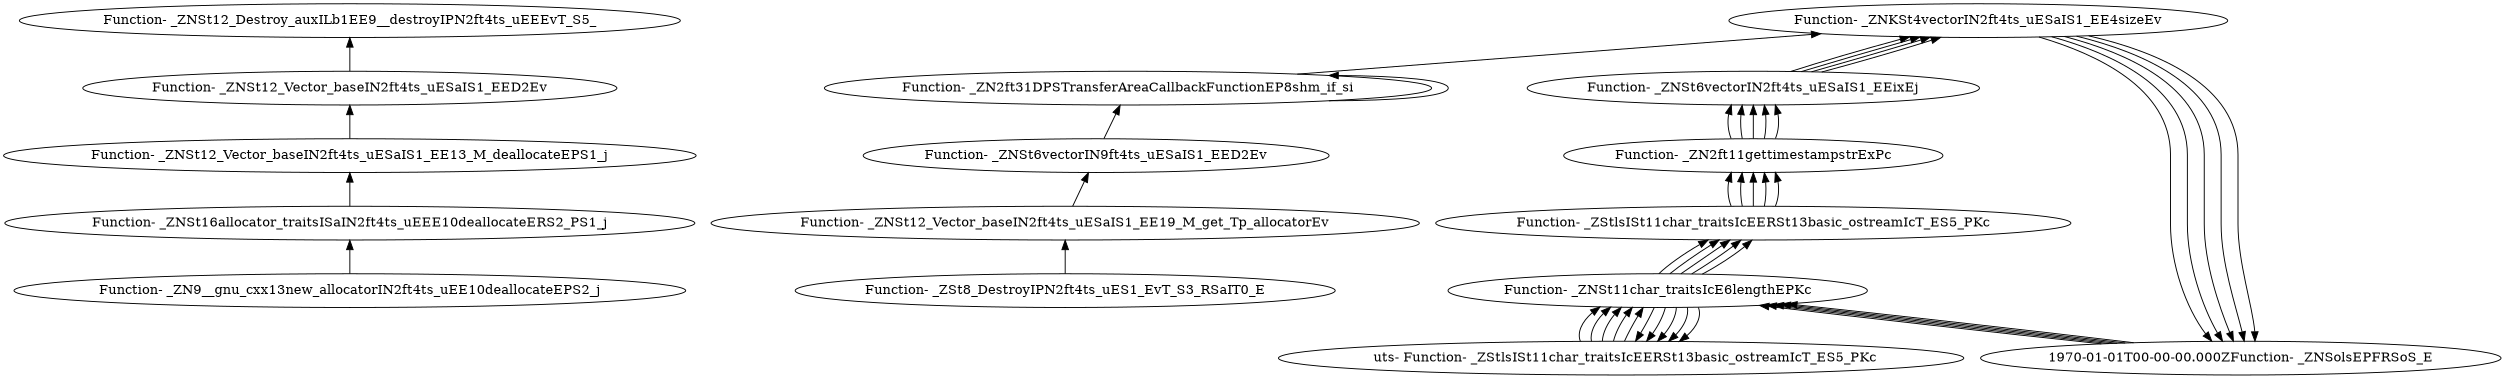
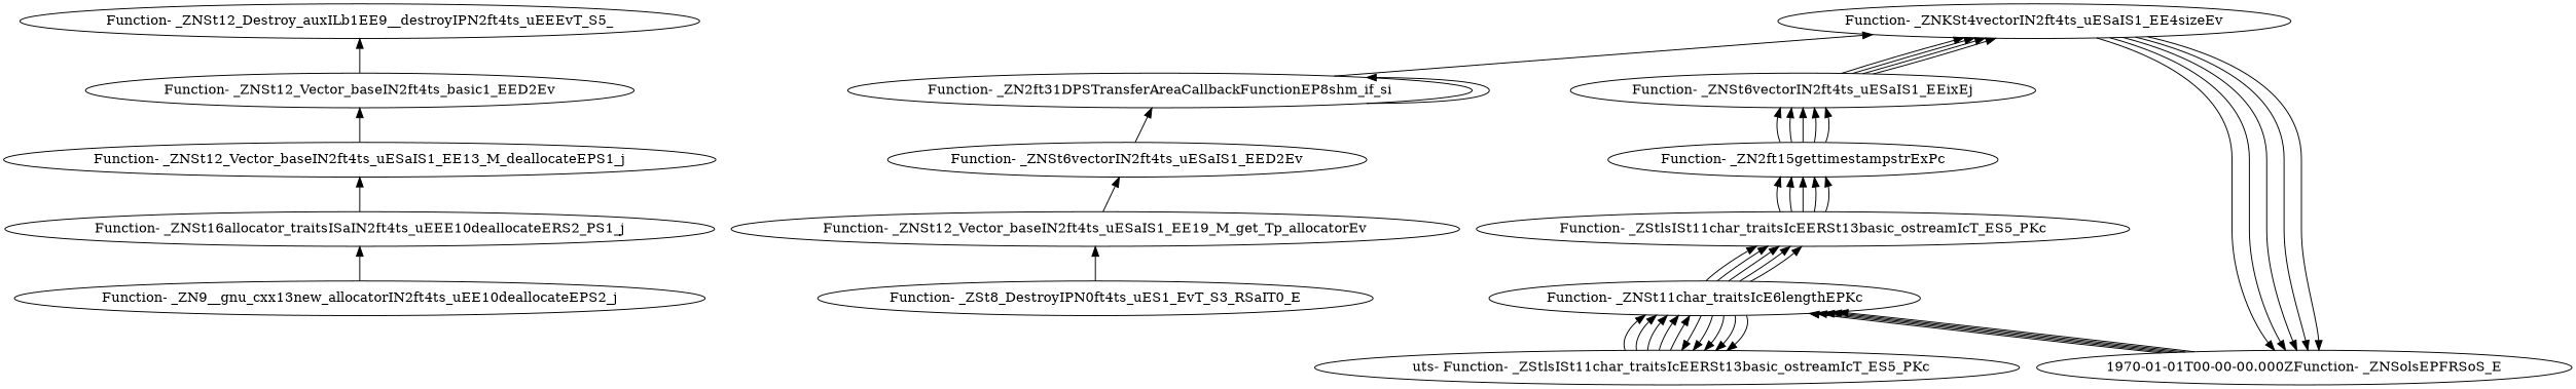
  digraph {
    edge [dir=back]
    "Function- _ZNSt16allocator_traitsISaIN2ft4ts_uEEE10deallocateERS2_PS1_j"
    "Function- _ZN9__gnu_cxx13new_allocatorIN2ft4ts_uEE10deallocateEPS2_j"
    "Function- _ZNSt12_Vector_baseIN2ft4ts_uESaIS1_EE13_M_deallocateEPS1_j"
-   "Function- _ZNSt12_Vector_baseIN2ft4ts_uESaIS1_EED2Ev"
+   "Function- _ZNSt12_Vector_baseIN2ft4ts_uESaIS1_EED2Ev" [label="Function- _ZNSt12_Vector_baseIN2ft4ts_basic1_EED2Ev"]
    "Function- _ZNSt12_Destroy_auxILb1EE9__destroyIPN2ft4ts_uEEEvT_S5_"
    "Function- _ZNSt12_Vector_baseIN2ft4ts_uESaIS1_EE19_M_get_Tp_allocatorEv"
-   "Function- _ZSt8_DestroyIPN2ft4ts_uES1_EvT_S3_RSaIT0_E"
-   "Function- _ZNSt6vectorIN2ft4ts_uESaIS1_EED2Ev" [label="Function- _ZNSt6vectorIN9ft4ts_uESaIS1_EED2Ev"]
+   "Function- _ZSt8_DestroyIPN2ft4ts_uES1_EvT_S3_RSaIT0_E" [label="Function- _ZSt8_DestroyIPN0ft4ts_uES1_EvT_S3_RSaIT0_E"]
+   "Function- _ZNSt6vectorIN2ft4ts_uESaIS1_EED2Ev"
    "Function- _ZN2ft31DPSTransferAreaCallbackFunctionEP8shm_if_si"
    n10 [label="Function- _ZNKSt4vectorIN2ft4ts_uESaIS1_EE4sizeEv"]
    "Function- _ZNSt6vectorIN2ft4ts_uESaIS1_EEixEj"
-   "Function- _ZN2ft15gettimestampstrExPc" [label="Function- _ZN2ft11gettimestampstrExPc"]
+   "Function- _ZN2ft15gettimestampstrExPc"
    "1970-01-01T00-00-00.000ZFunction- _ZNSolsEPFRSoS_E"
    "Function- _ZNSt11char_traitsIcE6lengthEPKc"
    "  uts- Function- _ZStlsISt11char_traitsIcEERSt13basic_ostreamIcT_ES5_PKc"
    "Function- _ZStlsISt11char_traitsIcEERSt13basic_ostreamIcT_ES5_PKc"
    "Function- _ZNSt16allocator_traitsISaIN2ft4ts_uEEE10deallocateERS2_PS1_j" -> "Function- _ZN9__gnu_cxx13new_allocatorIN2ft4ts_uEE10deallocateEPS2_j"
    "Function- _ZNSt12_Vector_baseIN2ft4ts_uESaIS1_EE13_M_deallocateEPS1_j" -> "Function- _ZNSt16allocator_traitsISaIN2ft4ts_uEEE10deallocateERS2_PS1_j"
    "Function- _ZNSt12_Vector_baseIN2ft4ts_uESaIS1_EED2Ev" -> "Function- _ZNSt12_Vector_baseIN2ft4ts_uESaIS1_EE13_M_deallocateEPS1_j"
    "Function- _ZNSt12_Destroy_auxILb1EE9__destroyIPN2ft4ts_uEEEvT_S5_" -> "Function- _ZNSt12_Vector_baseIN2ft4ts_uESaIS1_EED2Ev"
    "Function- _ZNSt12_Vector_baseIN2ft4ts_uESaIS1_EE19_M_get_Tp_allocatorEv" -> "Function- _ZSt8_DestroyIPN2ft4ts_uES1_EvT_S3_RSaIT0_E"
    "Function- _ZNSt6vectorIN2ft4ts_uESaIS1_EED2Ev" -> "Function- _ZNSt12_Vector_baseIN2ft4ts_uESaIS1_EE19_M_get_Tp_allocatorEv"
    "Function- _ZN2ft31DPSTransferAreaCallbackFunctionEP8shm_if_si" -> "Function- _ZNSt6vectorIN2ft4ts_uESaIS1_EED2Ev"
    "Function- _ZN2ft31DPSTransferAreaCallbackFunctionEP8shm_if_si" -> "Function- _ZN2ft31DPSTransferAreaCallbackFunctionEP8shm_if_si"
    n10 -> "Function- _ZN2ft31DPSTransferAreaCallbackFunctionEP8shm_if_si"
    n10 -> "Function- _ZNSt6vectorIN2ft4ts_uESaIS1_EEixEj"
    n10 -> "Function- _ZNSt6vectorIN2ft4ts_uESaIS1_EEixEj"
    n10 -> "Function- _ZNSt6vectorIN2ft4ts_uESaIS1_EEixEj"
    n10 -> "Function- _ZNSt6vectorIN2ft4ts_uESaIS1_EEixEj"
    "Function- _ZNSt6vectorIN2ft4ts_uESaIS1_EEixEj" -> "Function- _ZN2ft15gettimestampstrExPc"
    "Function- _ZNSt6vectorIN2ft4ts_uESaIS1_EEixEj" -> "Function- _ZN2ft15gettimestampstrExPc"
    "Function- _ZNSt6vectorIN2ft4ts_uESaIS1_EEixEj" -> "Function- _ZN2ft15gettimestampstrExPc"
    "Function- _ZNSt6vectorIN2ft4ts_uESaIS1_EEixEj" -> "Function- _ZN2ft15gettimestampstrExPc"
    "Function- _ZNSt6vectorIN2ft4ts_uESaIS1_EEixEj" -> "Function- _ZN2ft15gettimestampstrExPc"
    "Function- _ZN2ft15gettimestampstrExPc" -> "Function- _ZStlsISt11char_traitsIcEERSt13basic_ostreamIcT_ES5_PKc"
    "Function- _ZN2ft15gettimestampstrExPc" -> "Function- _ZStlsISt11char_traitsIcEERSt13basic_ostreamIcT_ES5_PKc"
    "Function- _ZN2ft15gettimestampstrExPc" -> "Function- _ZStlsISt11char_traitsIcEERSt13basic_ostreamIcT_ES5_PKc"
    "Function- _ZN2ft15gettimestampstrExPc" -> "Function- _ZStlsISt11char_traitsIcEERSt13basic_ostreamIcT_ES5_PKc"
    "Function- _ZN2ft15gettimestampstrExPc" -> "Function- _ZStlsISt11char_traitsIcEERSt13basic_ostreamIcT_ES5_PKc"
    "1970-01-01T00-00-00.000ZFunction- _ZNSolsEPFRSoS_E" -> n10
    "1970-01-01T00-00-00.000ZFunction- _ZNSolsEPFRSoS_E" -> n10
    "1970-01-01T00-00-00.000ZFunction- _ZNSolsEPFRSoS_E" -> n10
    "1970-01-01T00-00-00.000ZFunction- _ZNSolsEPFRSoS_E" -> n10
    "1970-01-01T00-00-00.000ZFunction- _ZNSolsEPFRSoS_E" -> n10
    "Function- _ZNSt11char_traitsIcE6lengthEPKc" -> "1970-01-01T00-00-00.000ZFunction- _ZNSolsEPFRSoS_E"
    "Function- _ZNSt11char_traitsIcE6lengthEPKc" -> "1970-01-01T00-00-00.000ZFunction- _ZNSolsEPFRSoS_E"
    "Function- _ZNSt11char_traitsIcE6lengthEPKc" -> "1970-01-01T00-00-00.000ZFunction- _ZNSolsEPFRSoS_E"
    "Function- _ZNSt11char_traitsIcE6lengthEPKc" -> "1970-01-01T00-00-00.000ZFunction- _ZNSolsEPFRSoS_E"
    "Function- _ZNSt11char_traitsIcE6lengthEPKc" -> "1970-01-01T00-00-00.000ZFunction- _ZNSolsEPFRSoS_E"
    "Function- _ZNSt11char_traitsIcE6lengthEPKc" -> "  uts- Function- _ZStlsISt11char_traitsIcEERSt13basic_ostreamIcT_ES5_PKc"
    "Function- _ZNSt11char_traitsIcE6lengthEPKc" -> "  uts- Function- _ZStlsISt11char_traitsIcEERSt13basic_ostreamIcT_ES5_PKc"
    "Function- _ZNSt11char_traitsIcE6lengthEPKc" -> "  uts- Function- _ZStlsISt11char_traitsIcEERSt13basic_ostreamIcT_ES5_PKc"
    "Function- _ZNSt11char_traitsIcE6lengthEPKc" -> "  uts- Function- _ZStlsISt11char_traitsIcEERSt13basic_ostreamIcT_ES5_PKc"
    "Function- _ZNSt11char_traitsIcE6lengthEPKc" -> "  uts- Function- _ZStlsISt11char_traitsIcEERSt13basic_ostreamIcT_ES5_PKc"
    "  uts- Function- _ZStlsISt11char_traitsIcEERSt13basic_ostreamIcT_ES5_PKc" -> "Function- _ZNSt11char_traitsIcE6lengthEPKc"
    "  uts- Function- _ZStlsISt11char_traitsIcEERSt13basic_ostreamIcT_ES5_PKc" -> "Function- _ZNSt11char_traitsIcE6lengthEPKc"
    "  uts- Function- _ZStlsISt11char_traitsIcEERSt13basic_ostreamIcT_ES5_PKc" -> "Function- _ZNSt11char_traitsIcE6lengthEPKc"
    "  uts- Function- _ZStlsISt11char_traitsIcEERSt13basic_ostreamIcT_ES5_PKc" -> "Function- _ZNSt11char_traitsIcE6lengthEPKc"
    "  uts- Function- _ZStlsISt11char_traitsIcEERSt13basic_ostreamIcT_ES5_PKc" -> "Function- _ZNSt11char_traitsIcE6lengthEPKc"
    "Function- _ZStlsISt11char_traitsIcEERSt13basic_ostreamIcT_ES5_PKc" -> "Function- _ZNSt11char_traitsIcE6lengthEPKc"
    "Function- _ZStlsISt11char_traitsIcEERSt13basic_ostreamIcT_ES5_PKc" -> "Function- _ZNSt11char_traitsIcE6lengthEPKc"
    "Function- _ZStlsISt11char_traitsIcEERSt13basic_ostreamIcT_ES5_PKc" -> "Function- _ZNSt11char_traitsIcE6lengthEPKc"
    "Function- _ZStlsISt11char_traitsIcEERSt13basic_ostreamIcT_ES5_PKc" -> "Function- _ZNSt11char_traitsIcE6lengthEPKc"
    "Function- _ZStlsISt11char_traitsIcEERSt13basic_ostreamIcT_ES5_PKc" -> "Function- _ZNSt11char_traitsIcE6lengthEPKc"
  }
